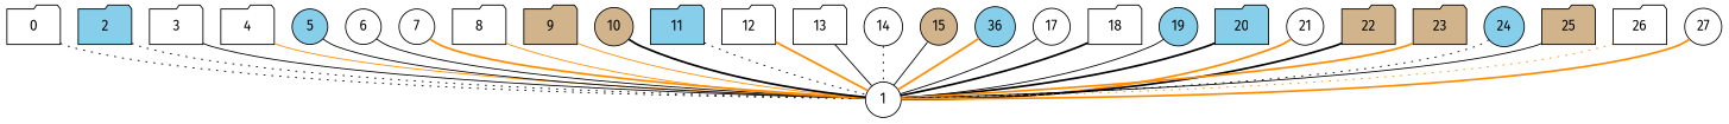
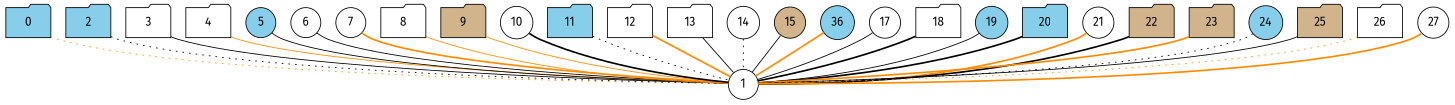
  graph {
    fontname="Fira Sans"
    node [fillcolor=white fontname="Fira Sans" shape=folder style=filled]
    edge [color=black fontname="Fira Sans" style=solid]
    1 [shape=circle]
-   0
+   0 [fillcolor=skyblue]
    2 [fillcolor=skyblue]
    3
    4
    5 [fillcolor=skyblue shape=circle]
    6 [shape=circle]
    7 [shape=circle]
    8
    9 [fillcolor=tan]
-   10 [fillcolor=tan shape=circle]
+   10 [shape=circle]
    11 [fillcolor=skyblue]
    12
    13
    14 [shape=circle]
    15 [fillcolor=tan shape=circle]
    n17 [fillcolor=skyblue label=36 shape=circle]
    17 [shape=circle]
    18
    19 [fillcolor=skyblue shape=circle]
    20 [fillcolor=skyblue]
    21 [shape=circle]
    22 [fillcolor=tan]
    23 [fillcolor=tan]
    24 [fillcolor=skyblue shape=circle]
    25 [fillcolor=tan]
    26
    27 [shape=circle]
-   0 -- 1 [style=dotted]
+   0 -- 1 [color=darkorange style=dotted]
    2 -- 1 [style=dotted]
    3 -- 1
    4 -- 1 [color=darkorange]
    5 -- 1
    6 -- 1
    7 -- 1 [color=darkorange style=bold]
    8 -- 1 [color=darkorange]
    9 -- 1 [color=darkorange]
    10 -- 1 [style=bold]
    11 -- 1 [style=dotted]
    12 -- 1 [color=darkorange style=bold]
    13 -- 1
    14 -- 1 [style=dotted]
    15 -- 1
    n17 -- 1 [color=darkorange style=bold]
    17 -- 1
    18 -- 1 [style=bold]
    19 -- 1
    20 -- 1 [style=bold]
    21 -- 1 [color=darkorange style=bold]
    22 -- 1 [style=bold]
    23 -- 1 [color=darkorange style=bold]
    24 -- 1 [style=dotted]
    25 -- 1
    26 -- 1 [color=darkorange style=dotted]
    27 -- 1 [color=darkorange style=bold]
  }
